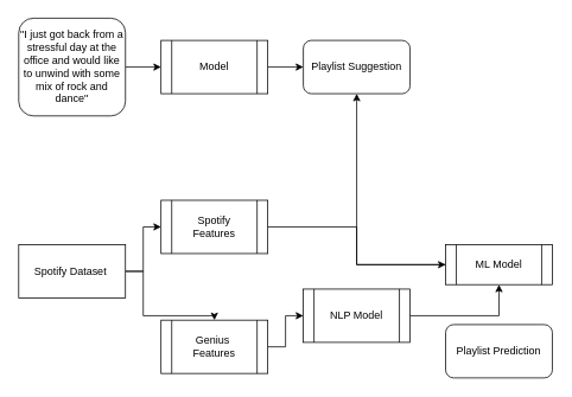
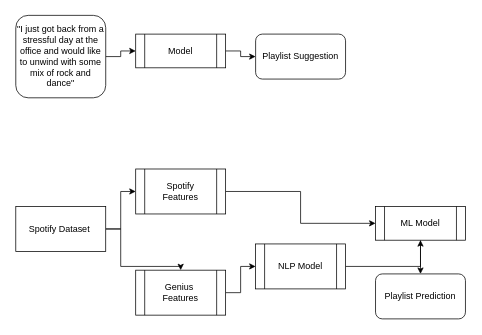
  <mxCell id="0" />
  <mxCell id="1" parent="0" />
  <mxCell id="2" value="" style="edgeStyle=orthogonalEdgeStyle;rounded=0;orthogonalLoop=1;jettySize=auto;html=1;" edge="1" parent="1" source="3" target="5"><mxGeometry relative="1" as="geometry" /></mxCell>
  <mxCell id="3" value="&quot;I just got back from a stressful day at the office and would like to unwind with some mix of rock and dance&quot;" style="rounded=1;whiteSpace=wrap;html=1;" vertex="1" parent="1"><mxGeometry x="20" y="20" width="120" height="110" as="geometry" /></mxCell>
  <mxCell id="4" value="" style="edgeStyle=orthogonalEdgeStyle;rounded=0;orthogonalLoop=1;jettySize=auto;html=1;" edge="1" parent="1" source="5" target="6"><mxGeometry relative="1" as="geometry" /></mxCell>
- <mxCell id="5" value="Model" style="shape=process;whiteSpace=wrap;html=1;backgroundOutline=1;" vertex="1" parent="1"><mxGeometry x="180" y="45" width="120" height="60" as="geometry" /></mxCell>
+ <mxCell id="5" value="Model" style="shape=process;whiteSpace=wrap;html=1;backgroundOutline=1;" vertex="1" parent="1"><mxGeometry x="180" y="45" width="120" height="45" as="geometry" /></mxCell>
  <mxCell id="6" value="Playlist Suggestion" style="rounded=1;whiteSpace=wrap;html=1;" vertex="1" parent="1"><mxGeometry x="340" y="45" width="120" height="60" as="geometry" /></mxCell>
  <mxCell id="7" value="" style="edgeStyle=orthogonalEdgeStyle;rounded=0;orthogonalLoop=1;jettySize=auto;html=1;" edge="1" parent="1" source="9" target="13"><mxGeometry relative="1" as="geometry"><Array as="points"><mxPoint x="160" y="305" /><mxPoint x="160" y="355" /></Array></mxGeometry></mxCell>
  <mxCell id="8" style="edgeStyle=orthogonalEdgeStyle;rounded=0;orthogonalLoop=1;jettySize=auto;html=1;exitX=1;exitY=0.5;exitDx=0;exitDy=0;entryX=0;entryY=0.5;entryDx=0;entryDy=0;" edge="1" parent="1" source="9" target="11"><mxGeometry relative="1" as="geometry" /></mxCell>
  <mxCell id="9" value="Spotify Dataset&amp;nbsp;" style="rounded=0;whiteSpace=wrap;html=1;" vertex="1" parent="1"><mxGeometry x="20" y="275" width="120" height="60" as="geometry" /></mxCell>
  <mxCell id="10" style="edgeStyle=orthogonalEdgeStyle;rounded=0;orthogonalLoop=1;jettySize=auto;html=1;exitX=1;exitY=0.5;exitDx=0;exitDy=0;entryX=0;entryY=0.5;entryDx=0;entryDy=0;" edge="1" parent="1" source="11" target="18"><mxGeometry relative="1" as="geometry" /></mxCell>
  <mxCell id="11" value="Spotify &lt;br&gt;Features" style="shape=process;whiteSpace=wrap;html=1;backgroundOutline=1;" vertex="1" parent="1"><mxGeometry x="180" y="225" width="120" height="60" as="geometry" /></mxCell>
  <mxCell id="12" value="" style="edgeStyle=orthogonalEdgeStyle;rounded=0;orthogonalLoop=1;jettySize=auto;html=1;" edge="1" parent="1" source="13" target="16"><mxGeometry relative="1" as="geometry" /></mxCell>
  <mxCell id="13" value="Genius&amp;nbsp;&lt;br&gt;Features" style="shape=process;whiteSpace=wrap;html=1;backgroundOutline=1;" vertex="1" parent="1"><mxGeometry x="180" y="360" width="120" height="60" as="geometry" /></mxCell>
  <mxCell id="14" value="Playlist Prediction" style="rounded=1;whiteSpace=wrap;html=1;" vertex="1" parent="1"><mxGeometry x="500" y="365" width="120" height="60" as="geometry" /></mxCell>
  <mxCell id="15" value="" style="edgeStyle=orthogonalEdgeStyle;rounded=0;orthogonalLoop=1;jettySize=auto;html=1;" edge="1" parent="1" source="16" target="18"><mxGeometry relative="1" as="geometry" /></mxCell>
  <mxCell id="16" value="NLP Model" style="shape=process;whiteSpace=wrap;html=1;backgroundOutline=1;" vertex="1" parent="1"><mxGeometry x="340" y="325" width="120" height="60" as="geometry" /></mxCell>
- <mxCell id="17" value="" style="edgeStyle=orthogonalEdgeStyle;rounded=0;orthogonalLoop=1;jettySize=auto;html=1;" edge="1" parent="1" source="18" target="6"><mxGeometry relative="1" as="geometry" /></mxCell>
+ <mxCell id="17" value="" style="edgeStyle=orthogonalEdgeStyle;rounded=0;orthogonalLoop=1;jettySize=auto;html=1;" edge="1" parent="1" source="18" target="14"><mxGeometry relative="1" as="geometry" /></mxCell>
  <mxCell id="18" value="ML Model" style="shape=process;whiteSpace=wrap;html=1;backgroundOutline=1;" vertex="1" parent="1"><mxGeometry x="500" y="275" width="120" height="45" as="geometry" /></mxCell>
